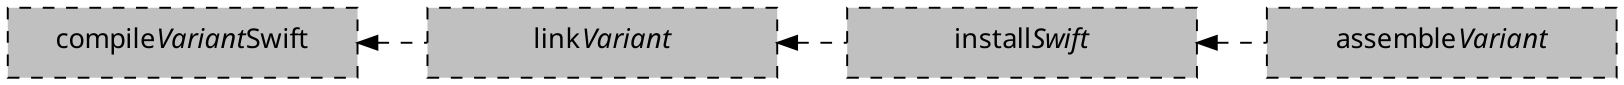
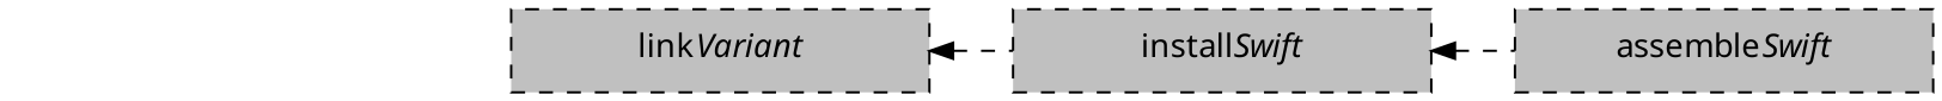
  digraph {
    fontname=Sans
    rankdir=LR
    node [fillcolor=grey fixedsize=true fontname=Sans shape=rectangle style="dashed,filled"]
    edge [dir=back fontname=Sans style=dashed]
-   n1 [height=0.5 label=<compile<i>Variant</i>Swift> width=2.5]
    n2 [height=0.5 label=<link<i>Variant</i>> width=2.5]
    n3 [height=0.5 label=<install<i>Swift</i>> width=2.5]
-   n4 [height=0.5 label=<assemble<i>Variant</i>> width=2.5]
-   n1 -> n2
+   n4 [height=0.5 label=<assemble<i>Swift</i>> width=2.5]
    n2 -> n3
    n3 -> n4
  }
